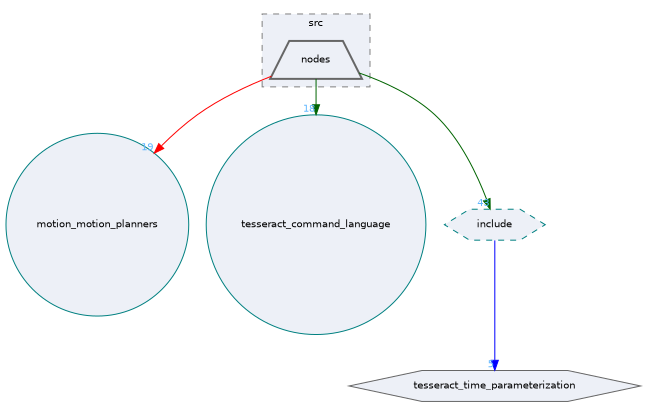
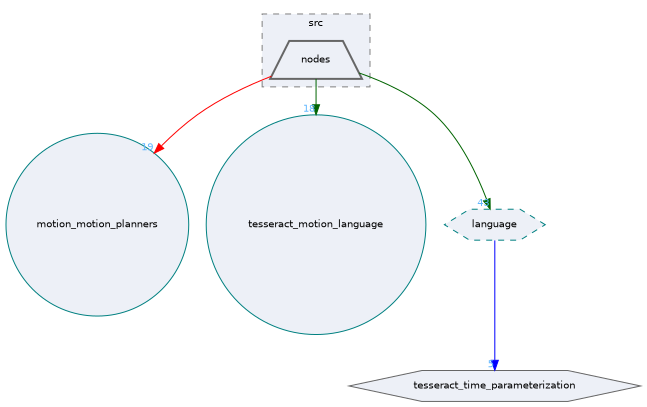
  digraph {
    compound=true
    node [color=teal fillcolor="#edf0f7" fontname=Helvetica fontsize=10 shape=circle style=filled]
    edge [color=darkgreen fontcolor=steelblue1 fontname=Helvetica fontsize=10 labeldistance=1.5 labelfontname=Helvetica labelfontsize=10]
    n1 [color=gray40 height=0.2 label=nodes shape=trapezium style="filled,bold" width=0.4]
    n2 [height=0.2 label=motion_motion_planners width=0.4]
-   n3 [height=0.2 label=tesseract_command_language width=0.4]
-   n4 [height=0.2 label=include shape=hexagon style="filled,dashed" width=0.4]
+   n3 [height=0.2 label=tesseract_motion_language width=0.4]
+   n4 [height=0.2 label=language shape=hexagon style="filled,dashed" width=0.4]
    n5 [color=gray40 height=0.2 label=tesseract_time_parameterization shape=hexagon width=0.4]
    subgraph cluster_1 {
      bgcolor="#edf0f7"
      fontname=Helvetica
      fontsize=10
      label=src
      pencolor=grey50
      style="filled,dashed"
      n1
    }
    n1 -> n2 [color=red headlabel=19]
    n1 -> n3 [headlabel=18]
    n1 -> n4 [headlabel=43]
    n4 -> n5 [color=blue headlabel=5]
  }
